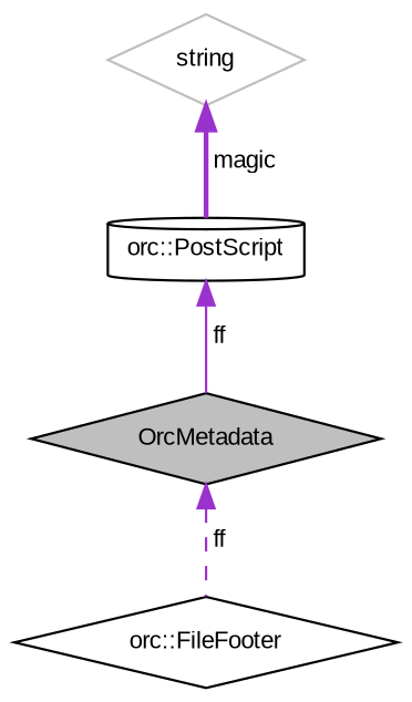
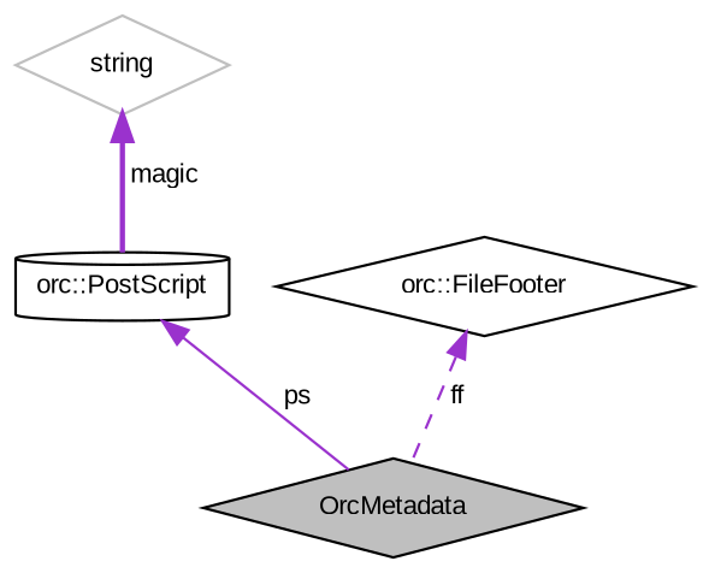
  digraph {
    fontname="Liberation Sans"
    node [color=black fillcolor=white fontname="Liberation Sans" fontsize=10 shape=diamond style=filled]
    edge [color=darkorchid3 dir=back fontname="Liberation Sans" fontsize=10 labelfontname=Helvetica labelfontsize=10]
    n1 [fillcolor=grey75 fontcolor=black height=0.2 label=OrcMetadata width=0.4]
    n2 [height=0.2 label="orc::PostScript" shape=cylinder width=0.4]
    n3 [color=grey75 height=0.2 label=string width=0.4]
    n4 [height=0.2 label="orc::FileFooter" width=0.4]
-   n2 -> n1 [label=" ff" style=solid]
+   n2 -> n1 [label=" ps" style=solid]
    n3 -> n2 [label=" magic" style=bold]
-   n1 -> n4 [label=" ff" style=dashed]
+   n4 -> n1 [label=" ff" style=dashed]
  }
